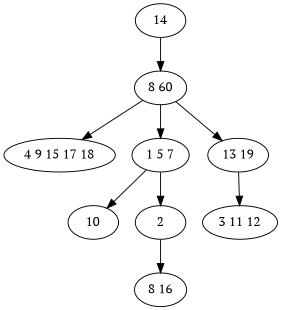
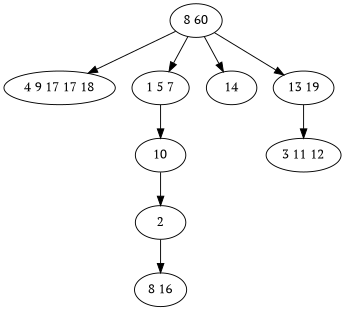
  digraph {
    fontname="PT Serif"
    node [fontname="PT Serif"]
    edge [fontname="PT Serif"]
    n1 [label="8 60"]
-   n2 [label="4 9 15 17 18"]
+   n2 [label="4 9 17 17 18"]
    n3 [label="1 5 7"]
    n4 [label=14]
    n5 [label="13 19"]
    n6 [label=10]
    n7 [label=2]
    n8 [label="3 11 12"]
    n9 [label="8 16"]
    n1 -> n2
    n1 -> n3
-   n4 -> n1
+   n1 -> n4
    n1 -> n5
    n3 -> n6
-   n3 -> n7
+   n6 -> n7
    n5 -> n8
    n7 -> n9
  }
